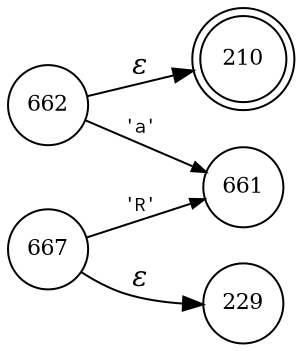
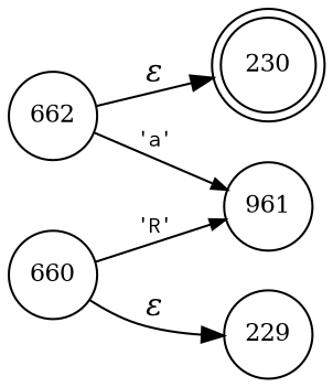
  digraph {
    rankdir=LR
    node [fixedsize=true fontsize=11 shape=circle peripheries=1]
    edge [fontname=Courier]
-   n1 [label=210 shape=doublecircle width=.6 peripheries=""]
-   n2 [label=667 width=.55]
-   n3 [label=661 width=.55]
+   n1 [label=230 shape=doublecircle width=.6 peripheries=""]
+   n2 [label=660 width=.55]
+   n3 [label=961 width=.55]
    n4 [label=229 width=.55]
    n5 [label=662 width=.55]
    n2 -> n3 [arrowhead=normal arrowsize=.7 fontsize=11 label="'R'"]
    n2 -> n4 [fontname="Times-Italic" label="&epsilon;"]
    n5 -> n1 [fontname="Times-Italic" label="&epsilon;"]
    n5 -> n3 [arrowhead=normal arrowsize=.7 fontsize=11 label="'a'"]
  }
